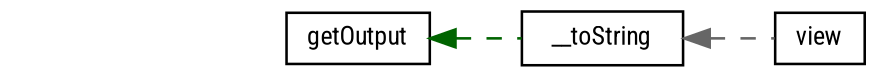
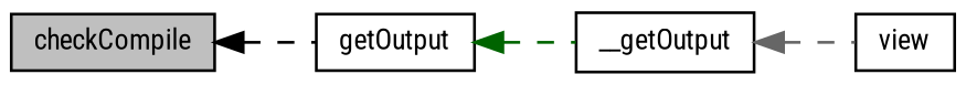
  digraph {
    fontname="Roboto Condensed"
    rankdir=LR
    node [color=black fillcolor=white fontname="Roboto Condensed" fontsize=10 shape=record style=filled]
    edge [dir=back fontname="Roboto Condensed" fontsize=10 labelfontname=Helvetica labelfontsize=10 style=dashed]
+   n1 [fillcolor=grey75 fontcolor=black height=0.2 label=checkCompile width=0.4]
    n2 [height=0.2 label=getOutput width=0.4]
-   n3 [height=0.2 label=__toString width=0.4]
+   n3 [height=0.2 label=__getOutput width=0.4]
    n4 [height=0.2 label=view width=0.4]
+   n1 -> n2 [color=black]
    n2 -> n3 [color=darkgreen]
    n3 -> n4 [color=gray40]
  }
